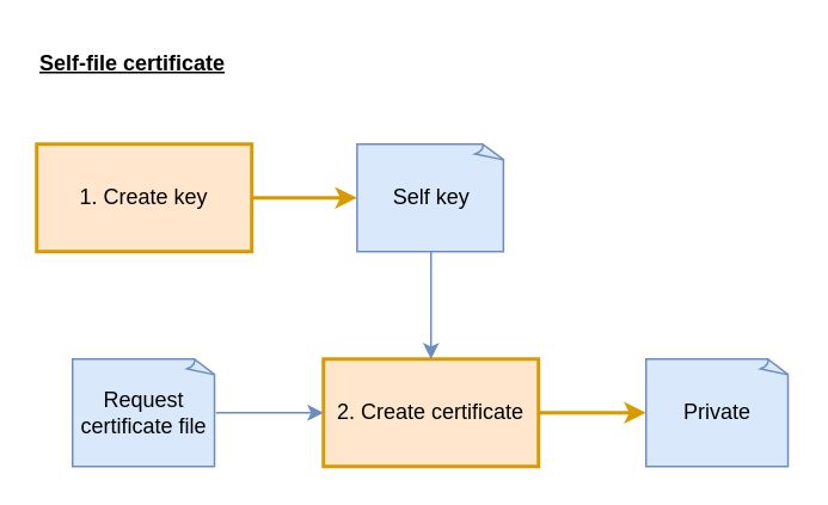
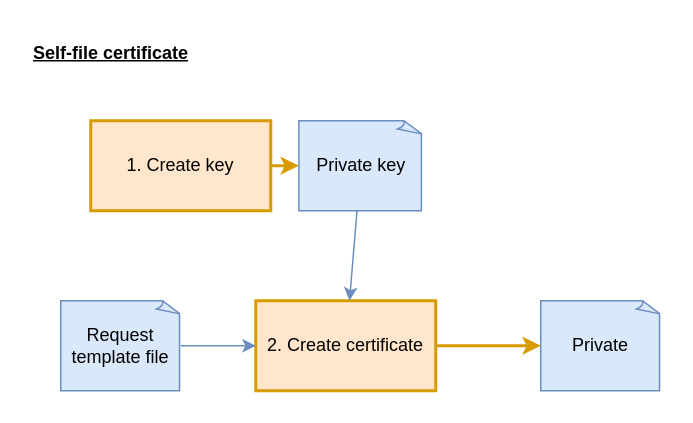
  <mxCell id="0" />
  <mxCell id="1" parent="0" />
- <mxCell id="2" value="1. Create key" style="rounded=0;whiteSpace=wrap;html=1;fillColor=#ffe6cc;strokeColor=#d79b00;strokeWidth=2;" parent="1" vertex="1"><mxGeometry x="20" y="80" width="120" height="60" as="geometry" /></mxCell>
- <mxCell id="3" value="Self key" style="whiteSpace=wrap;html=1;shape=mxgraph.basic.document;fillColor=#dae8fc;strokeColor=#6c8ebf;" parent="1" vertex="1"><mxGeometry x="198.75" y="80" width="82.5" height="60" as="geometry" /></mxCell>
- <mxCell id="4" value="Request certificate file" style="whiteSpace=wrap;html=1;shape=mxgraph.basic.document;fillColor=#dae8fc;strokeColor=#6c8ebf;" parent="1" vertex="1"><mxGeometry x="40" y="200" width="80" height="60" as="geometry" /></mxCell>
- <mxCell id="5" value="2. Create certificate" style="rounded=0;whiteSpace=wrap;html=1;fillColor=#ffe6cc;strokeColor=#d79b00;strokeWidth=2;" parent="1" vertex="1"><mxGeometry x="180" y="200" width="120" height="60" as="geometry" /></mxCell>
+ <mxCell id="2" value="1. Create key" style="rounded=0;whiteSpace=wrap;html=1;fillColor=#ffe6cc;strokeColor=#d79b00;strokeWidth=2;" parent="1" vertex="1"><mxGeometry x="60" y="80" width="120" height="60" as="geometry" /></mxCell>
+ <mxCell id="3" value="Private key" style="whiteSpace=wrap;html=1;shape=mxgraph.basic.document;fillColor=#dae8fc;strokeColor=#6c8ebf;" parent="1" vertex="1"><mxGeometry x="198.75" y="80" width="82.5" height="60" as="geometry" /></mxCell>
+ <mxCell id="4" value="Request template file" style="whiteSpace=wrap;html=1;shape=mxgraph.basic.document;fillColor=#dae8fc;strokeColor=#6c8ebf;" parent="1" vertex="1"><mxGeometry x="40" y="200" width="80" height="60" as="geometry" /></mxCell>
+ <mxCell id="5" value="2. Create certificate" style="rounded=0;whiteSpace=wrap;html=1;fillColor=#ffe6cc;strokeColor=#d79b00;strokeWidth=2;" parent="1" vertex="1"><mxGeometry x="170" y="200" width="120" height="60" as="geometry" /></mxCell>
  <mxCell id="6" value="" style="endArrow=classic;html=1;rounded=0;strokeWidth=2;fillColor=#ffe6cc;strokeColor=#d79b00;" parent="1" source="2" target="3" edge="1"><mxGeometry width="50" height="50" relative="1" as="geometry"><mxPoint x="420" y="340" as="sourcePoint" /><mxPoint x="470" y="290" as="targetPoint" /></mxGeometry></mxCell>
  <mxCell id="7" value="" style="endArrow=classic;html=1;rounded=0;fillColor=#dae8fc;strokeColor=#6c8ebf;" parent="1" source="3" target="5" edge="1"><mxGeometry width="50" height="50" relative="1" as="geometry"><mxPoint x="420" y="340" as="sourcePoint" /><mxPoint x="240" y="200" as="targetPoint" /></mxGeometry></mxCell>
  <mxCell id="8" value="Private" style="whiteSpace=wrap;html=1;shape=mxgraph.basic.document;fillColor=#dae8fc;strokeColor=#6c8ebf;" parent="1" vertex="1"><mxGeometry x="360" y="200" width="80" height="60" as="geometry" /></mxCell>
  <mxCell id="9" value="" style="endArrow=classic;html=1;rounded=0;fillColor=#dae8fc;strokeColor=#6c8ebf;elbow=vertical;" parent="1" source="4" target="5" edge="1"><mxGeometry width="50" height="50" relative="1" as="geometry"><mxPoint x="340" y="250" as="sourcePoint" /><mxPoint x="470" y="290" as="targetPoint" /></mxGeometry></mxCell>
  <mxCell id="10" value="" style="endArrow=classic;html=1;rounded=0;strokeWidth=2;fillColor=#ffe6cc;strokeColor=#d79b00;" parent="1" source="5" target="8" edge="1"><mxGeometry width="50" height="50" relative="1" as="geometry"><mxPoint x="410" y="380" as="sourcePoint" /><mxPoint x="460" y="330" as="targetPoint" /></mxGeometry></mxCell>
  <mxCell id="11" value="Self-file certificate" style="text;html=1;align=left;verticalAlign=middle;whiteSpace=wrap;rounded=0;fontStyle=5" parent="1" vertex="1"><mxGeometry x="20" y="20" width="240" height="30" as="geometry" /></mxCell>
